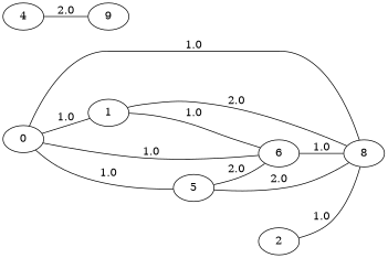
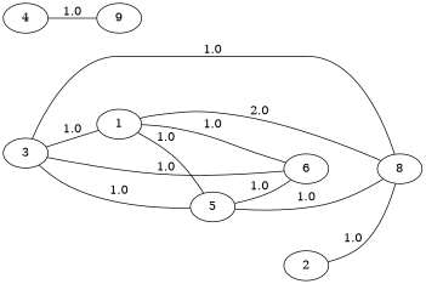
  graph {
    rankdir=LR
    edge [weight=1.0]
-   0
+   0 [label=3]
    1
    5
    6
    8
    2
    n7 [label=9]
    4
    0 -- 1 [label=1.0]
    0 -- 5 [label=1.0]
    0 -- 6 [label=1.0]
    0 -- 8 [label=1.0]
+   1 -- 5 [label=1.0]
    1 -- 6 [label=1.0]
    1 -- 8 [label=2.0]
-   5 -- 6 [label=2.0]
-   5 -- 8 [label=2.0]
-   6 -- 8 [label=1.0]
+   5 -- 6 [label=1.0]
+   5 -- 8 [label=1.0]
    2 -- 8 [label=1.0]
-   4 -- n7 [label=2.0]
+   4 -- n7 [label=1.0]
  }
